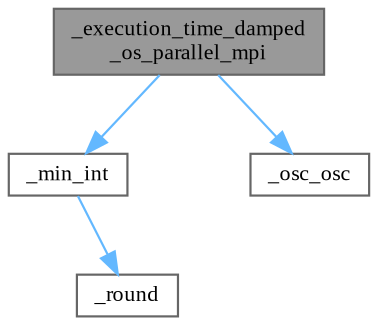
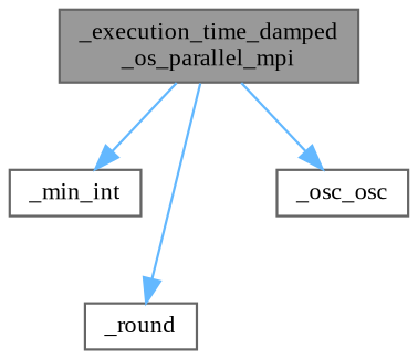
  digraph {
    fontname="Liberation Serif"
    rankdir=TB
    node [color=grey40 fillcolor=white fontname="Liberation Serif" fontsize=10 shape=box style=filled]
    edge [color=steelblue1 fontname="Liberation Serif" fontsize=10 labelfontname=Helvetica labelfontsize=10 style=solid]
    n1 [color=gray40 fillcolor=grey60 fontcolor=black height=0.2 label="_execution_time_damped\l_os_parallel_mpi" width=0.4]
    n2 [height=0.2 label=_min_int width=0.4]
    n3 [height=0.2 label=_round width=0.4]
    n4 [height=0.2 label=_osc_osc width=0.4]
    n1 -> n2
-   n2 -> n3
+   n1 -> n3
    n1 -> n4
  }
